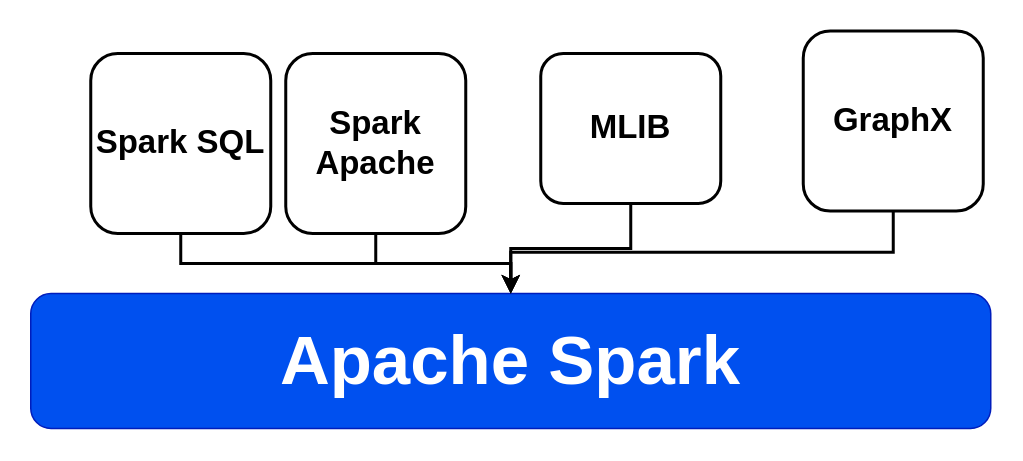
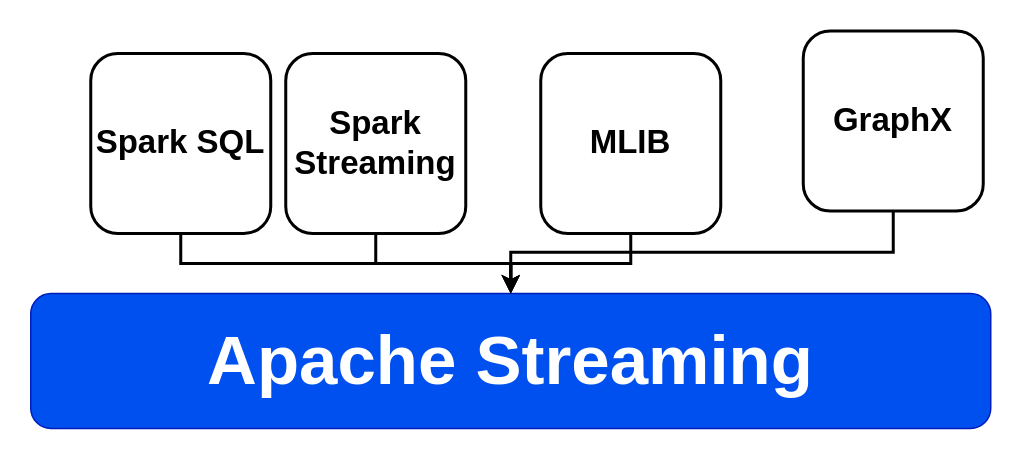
  <mxCell id="0" />
  <mxCell id="1" parent="0" />
- <mxCell id="2" value="Apache Spark" style="rounded=1;whiteSpace=wrap;html=1;fillColor=#0050ef;strokeColor=#001DBC;fontColor=#ffffff;fontStyle=1;fontSize=46;" vertex="1" parent="1"><mxGeometry x="20" y="195" width="640" height="90" as="geometry" /></mxCell>
+ <mxCell id="2" value="Apache Streaming" style="rounded=1;whiteSpace=wrap;html=1;fillColor=#0050ef;strokeColor=#001DBC;fontColor=#ffffff;fontStyle=1;fontSize=46;" vertex="1" parent="1"><mxGeometry x="20" y="195" width="640" height="90" as="geometry" /></mxCell>
  <mxCell id="3" value="" style="edgeStyle=orthogonalEdgeStyle;rounded=0;orthogonalLoop=1;jettySize=auto;html=1;fontSize=22;strokeWidth=2;" edge="1" parent="1" source="4" target="2"><mxGeometry relative="1" as="geometry" /></mxCell>
  <mxCell id="4" value="&lt;font style=&quot;font-size: 22px;&quot;&gt;Spark SQL&lt;/font&gt;" style="rounded=1;whiteSpace=wrap;html=1;fontSize=22;strokeWidth=2;fontStyle=1" vertex="1" parent="1"><mxGeometry x="60" y="35" width="120" height="120" as="geometry" /></mxCell>
  <mxCell id="5" value="" style="edgeStyle=orthogonalEdgeStyle;rounded=0;orthogonalLoop=1;jettySize=auto;html=1;fontSize=22;strokeWidth=2;" edge="1" parent="1" source="6" target="2"><mxGeometry relative="1" as="geometry" /></mxCell>
- <mxCell id="6" value="Spark Apache" style="rounded=1;whiteSpace=wrap;html=1;fontSize=22;strokeWidth=2;fontStyle=1" vertex="1" parent="1"><mxGeometry x="190" y="35" width="120" height="120" as="geometry" /></mxCell>
+ <mxCell id="6" value="Spark Streaming" style="rounded=1;whiteSpace=wrap;html=1;fontSize=22;strokeWidth=2;fontStyle=1" vertex="1" parent="1"><mxGeometry x="190" y="35" width="120" height="120" as="geometry" /></mxCell>
  <mxCell id="7" value="" style="edgeStyle=orthogonalEdgeStyle;rounded=0;orthogonalLoop=1;jettySize=auto;html=1;fontSize=22;strokeWidth=2;" edge="1" parent="1" source="8" target="2"><mxGeometry relative="1" as="geometry" /></mxCell>
- <mxCell id="8" value="MLIB" style="rounded=1;whiteSpace=wrap;html=1;fontSize=22;strokeWidth=2;fontStyle=1" vertex="1" parent="1"><mxGeometry x="360" y="35" width="120" height="100" as="geometry" /></mxCell>
+ <mxCell id="8" value="MLIB" style="rounded=1;whiteSpace=wrap;html=1;fontSize=22;strokeWidth=2;fontStyle=1" vertex="1" parent="1"><mxGeometry x="360" y="35" width="120" height="120" as="geometry" /></mxCell>
  <mxCell id="9" value="" style="edgeStyle=orthogonalEdgeStyle;rounded=0;orthogonalLoop=1;jettySize=auto;html=1;fontSize=22;strokeWidth=2;" edge="1" parent="1" source="10" target="2"><mxGeometry relative="1" as="geometry" /></mxCell>
  <mxCell id="10" value="GraphX" style="rounded=1;whiteSpace=wrap;html=1;fontSize=22;strokeWidth=2;fontStyle=1" vertex="1" parent="1"><mxGeometry x="535" y="20" width="120" height="120" as="geometry" /></mxCell>
